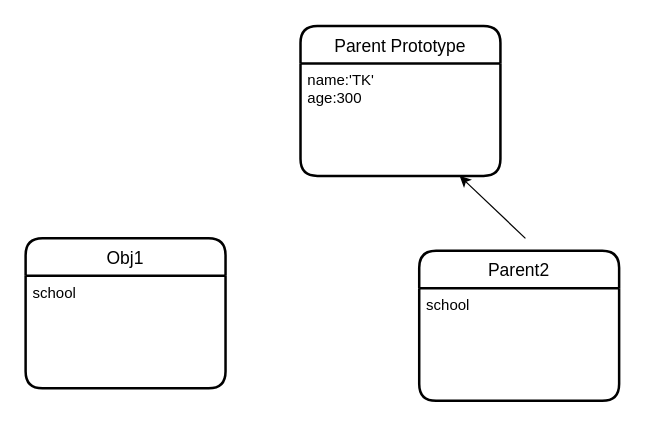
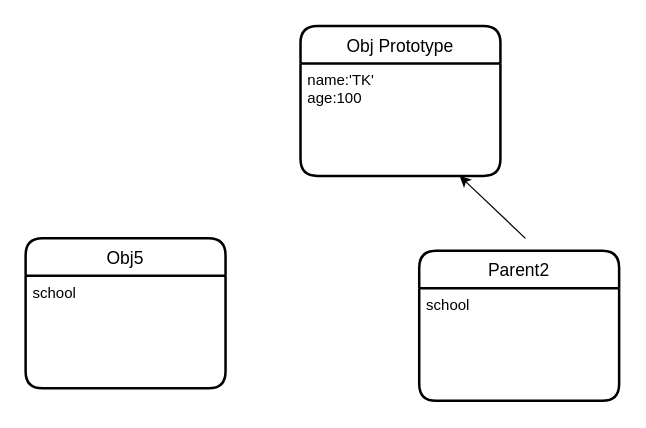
  <mxCell id="0" />
  <mxCell id="1" parent="0" />
- <mxCell id="2" value="Parent Prototype" style="swimlane;childLayout=stackLayout;horizontal=1;startSize=30;horizontalStack=0;rounded=1;fontSize=14;fontStyle=0;strokeWidth=2;resizeParent=0;resizeLast=1;shadow=0;dashed=0;align=center;" vertex="1" parent="1"><mxGeometry x="240" y="20" width="160" height="120" as="geometry" /></mxCell>
- <mxCell id="3" value="name:'TK'&#10;age:300" style="align=left;strokeColor=none;fillColor=none;spacingLeft=4;fontSize=12;verticalAlign=top;resizable=0;rotatable=0;part=1;" vertex="1" parent="2"><mxGeometry y="30" width="160" height="90" as="geometry" /></mxCell>
- <mxCell id="4" value="Obj1" style="swimlane;childLayout=stackLayout;horizontal=1;startSize=30;horizontalStack=0;rounded=1;fontSize=14;fontStyle=0;strokeWidth=2;resizeParent=0;resizeLast=1;shadow=0;dashed=0;align=center;" vertex="1" parent="1"><mxGeometry x="20" y="190" width="160" height="120" as="geometry" /></mxCell>
+ <mxCell id="2" value="Obj Prototype" style="swimlane;childLayout=stackLayout;horizontal=1;startSize=30;horizontalStack=0;rounded=1;fontSize=14;fontStyle=0;strokeWidth=2;resizeParent=0;resizeLast=1;shadow=0;dashed=0;align=center;" vertex="1" parent="1"><mxGeometry x="240" y="20" width="160" height="120" as="geometry" /></mxCell>
+ <mxCell id="3" value="name:'TK'&#10;age:100" style="align=left;strokeColor=none;fillColor=none;spacingLeft=4;fontSize=12;verticalAlign=top;resizable=0;rotatable=0;part=1;" vertex="1" parent="2"><mxGeometry y="30" width="160" height="90" as="geometry" /></mxCell>
+ <mxCell id="4" value="Obj5" style="swimlane;childLayout=stackLayout;horizontal=1;startSize=30;horizontalStack=0;rounded=1;fontSize=14;fontStyle=0;strokeWidth=2;resizeParent=0;resizeLast=1;shadow=0;dashed=0;align=center;" vertex="1" parent="1"><mxGeometry x="20" y="190" width="160" height="120" as="geometry" /></mxCell>
  <mxCell id="5" value="school" style="align=left;strokeColor=none;fillColor=none;spacingLeft=4;fontSize=12;verticalAlign=top;resizable=0;rotatable=0;part=1;" vertex="1" parent="4"><mxGeometry y="30" width="160" height="90" as="geometry" /></mxCell>
  <mxCell id="6" value="Parent2" style="swimlane;childLayout=stackLayout;horizontal=1;startSize=30;horizontalStack=0;rounded=1;fontSize=14;fontStyle=0;strokeWidth=2;resizeParent=0;resizeLast=1;shadow=0;dashed=0;align=center;" vertex="1" parent="1"><mxGeometry x="335" y="200" width="160" height="120" as="geometry" /></mxCell>
  <mxCell id="7" value="school" style="align=left;strokeColor=none;fillColor=none;spacingLeft=4;fontSize=12;verticalAlign=top;resizable=0;rotatable=0;part=1;" vertex="1" parent="6"><mxGeometry y="30" width="160" height="90" as="geometry" /></mxCell>
  <mxCell id="8" value="" style="endArrow=classic;html=1;" edge="1" parent="1" target="3"><mxGeometry width="50" height="50" relative="1" as="geometry"><mxPoint x="420" y="190" as="sourcePoint" /><mxPoint x="360" y="250" as="targetPoint" /></mxGeometry></mxCell>
